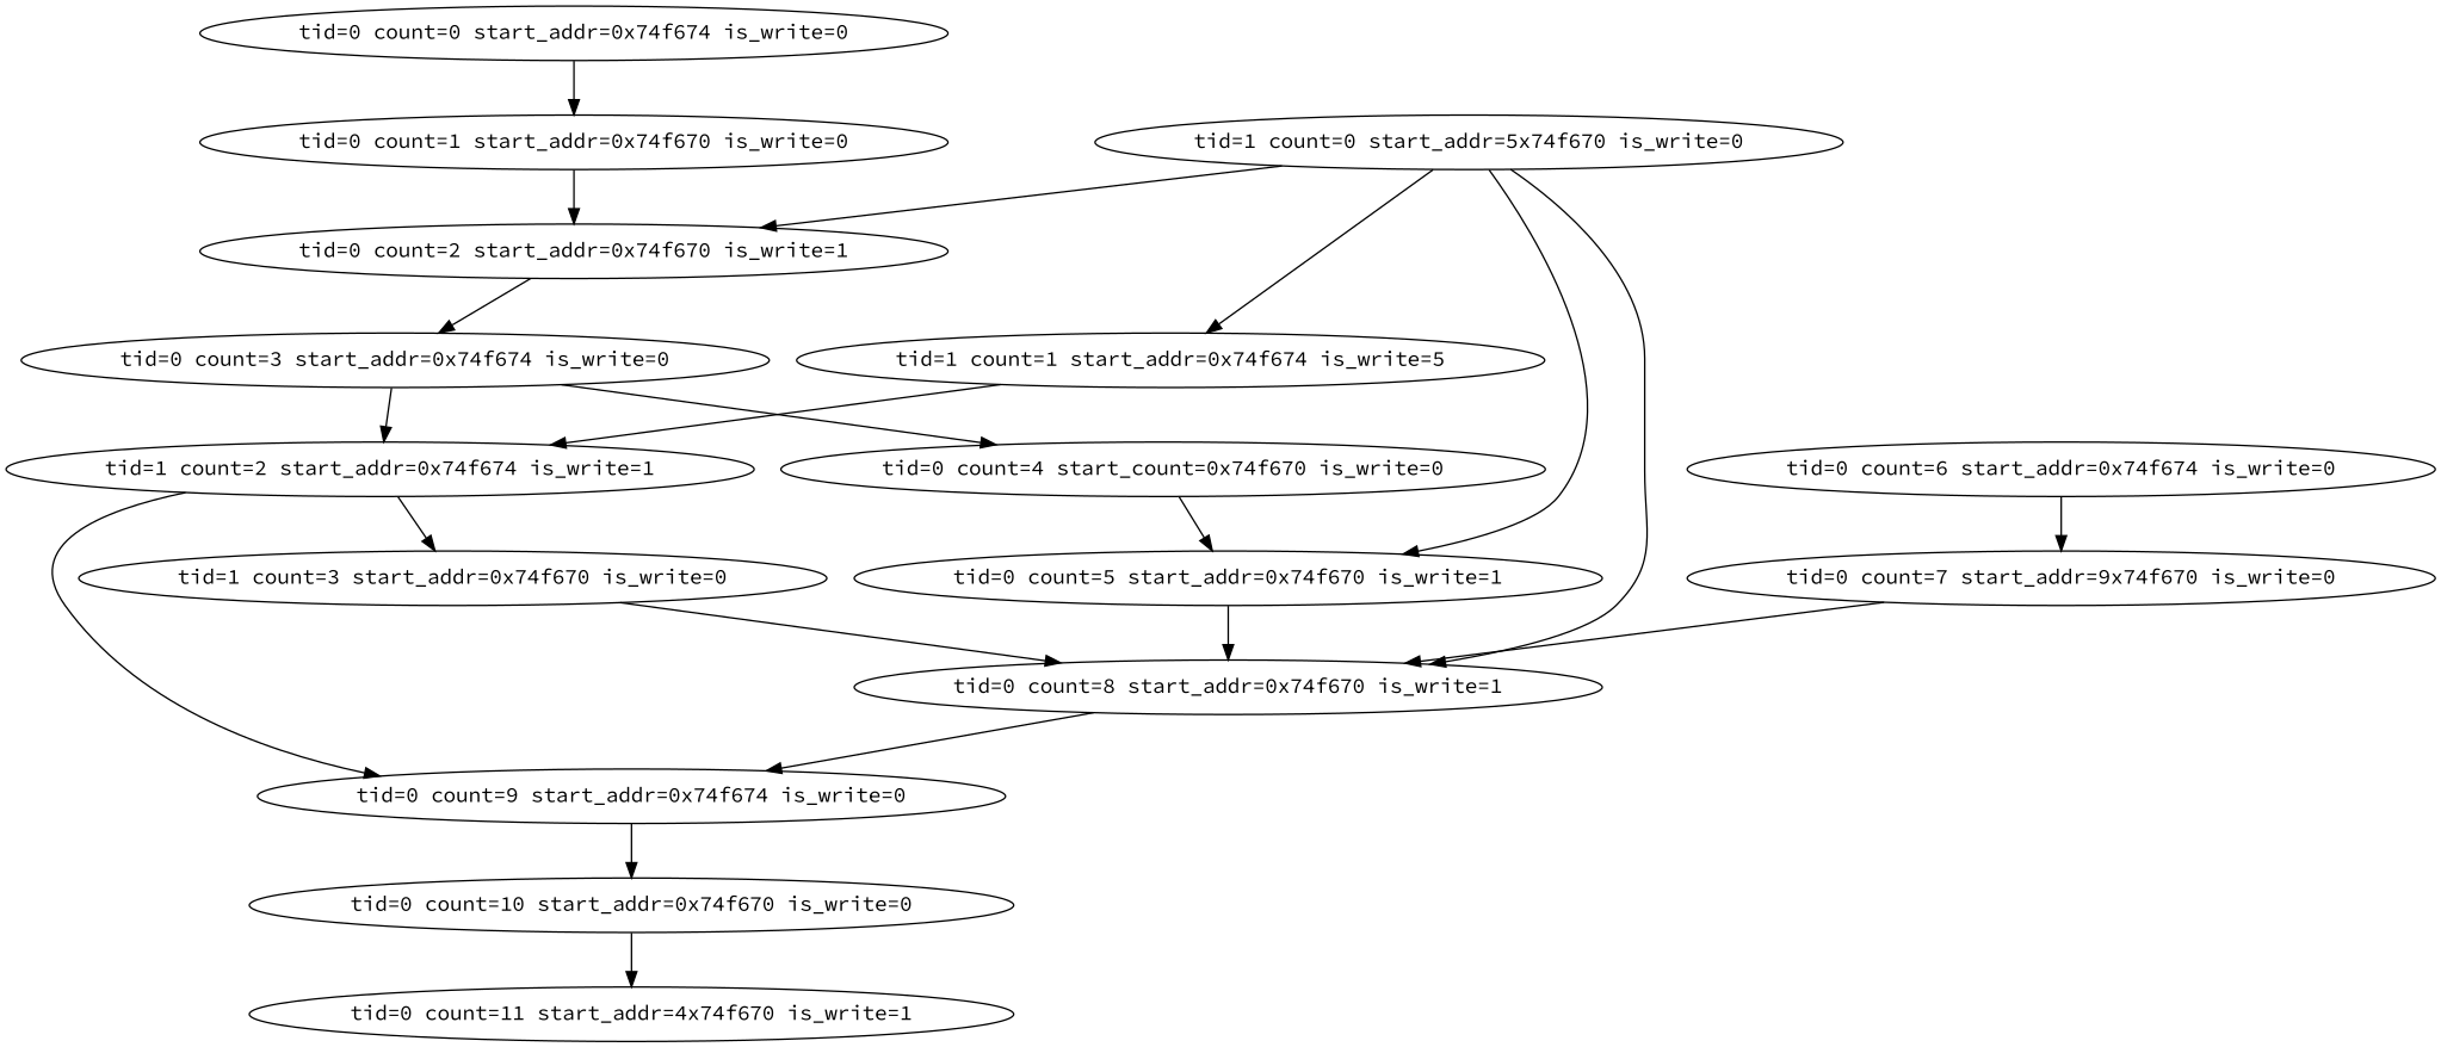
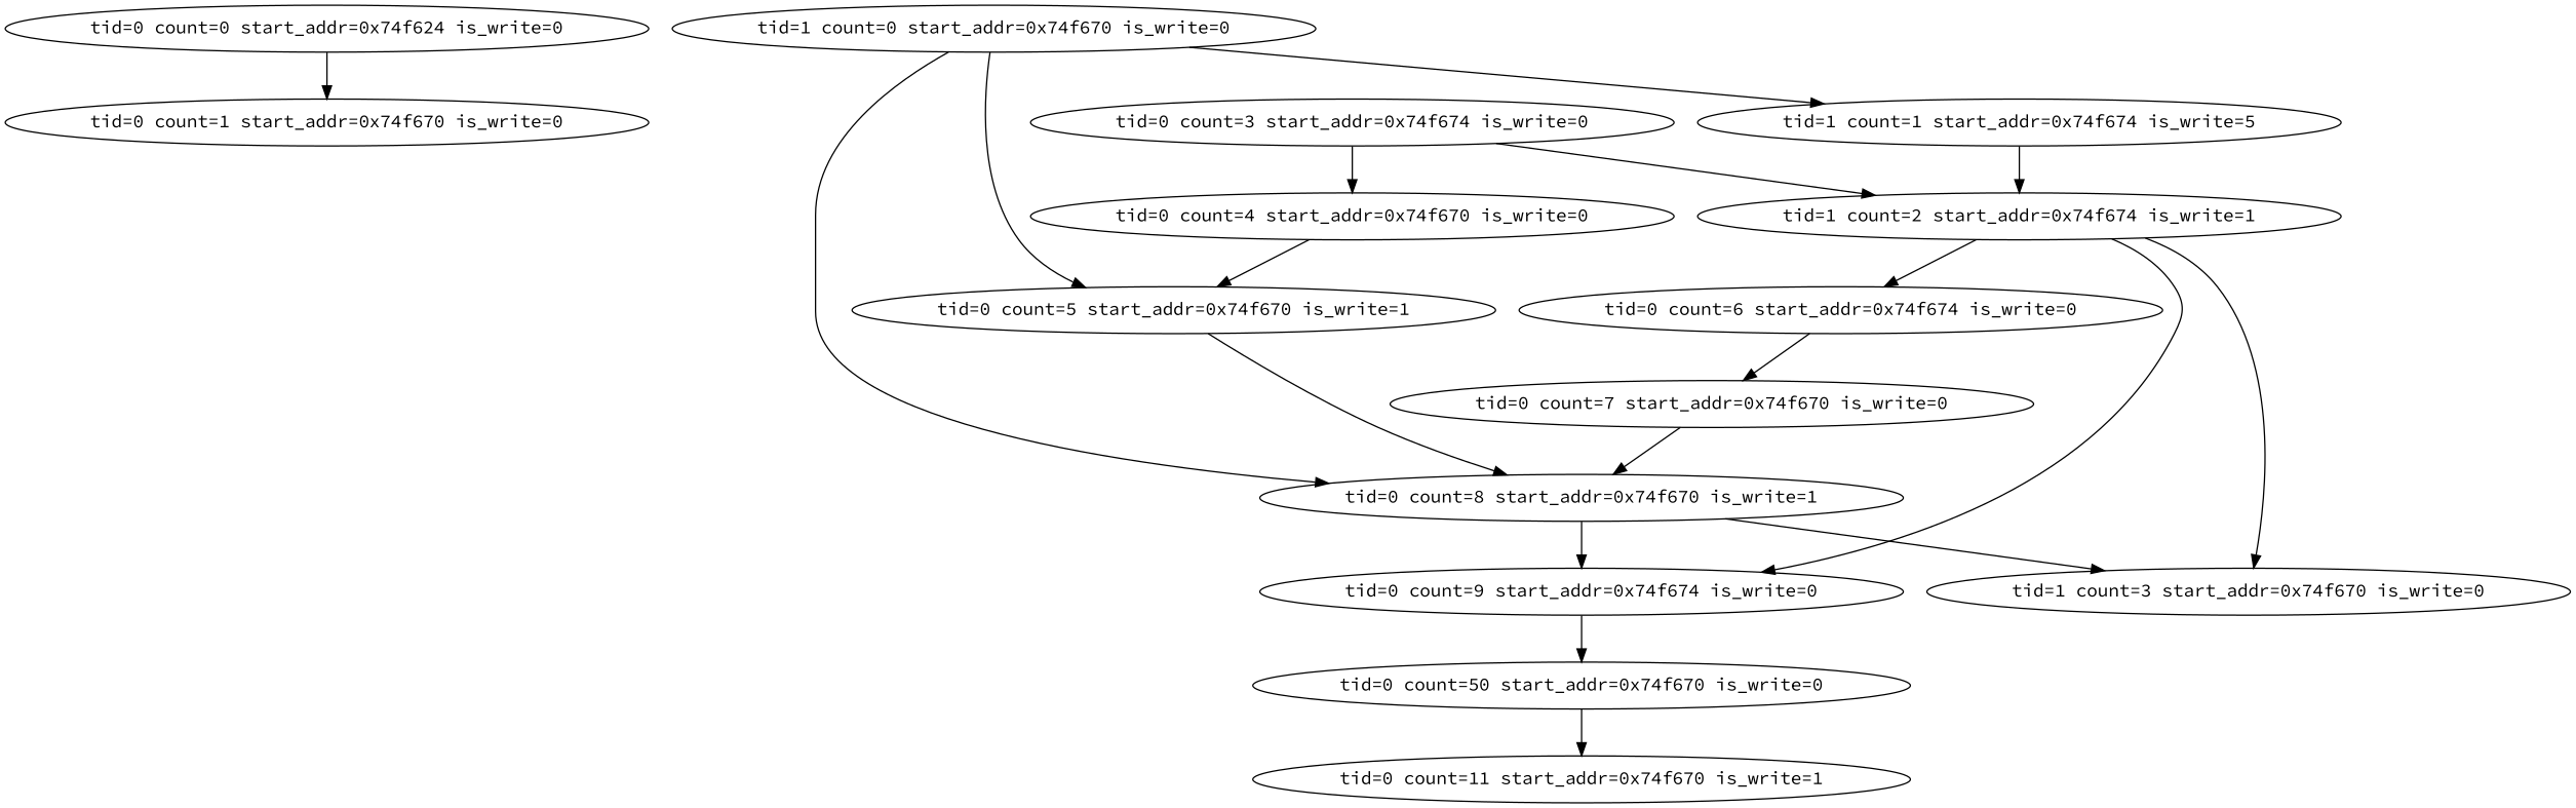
  digraph {
    fontname="Source Code Pro"
    node [count=0 fontname="Source Code Pro" is_write=0 start_addr="0x74f670" tid=0]
    edge [fontname="Source Code Pro"]
-   n1 [label="tid=0 count=0 start_addr=0x74f674 is_write=0" start_addr="0x74f674"]
+   n1 [label="tid=0 count=0 start_addr=0x74f624 is_write=0" start_addr="0x74f674"]
    n2 [count=1 label="tid=0 count=1 start_addr=0x74f670 is_write=0"]
-   n3 [count=2 is_write=1 label="tid=0 count=2 start_addr=0x74f670 is_write=1"]
    n4 [count=3 label="tid=0 count=3 start_addr=0x74f674 is_write=0" start_addr="0x74f674"]
-   n5 [count=4 label="tid=0 count=4 start_count=0x74f670 is_write=0"]
+   n5 [count=4 label="tid=0 count=4 start_addr=0x74f670 is_write=0"]
    n6 [count=2 is_write=1 label="tid=1 count=2 start_addr=0x74f674 is_write=1" start_addr="0x74f674" tid=1]
    n7 [count=5 is_write=1 label="tid=0 count=5 start_addr=0x74f670 is_write=1"]
    n8 [count=6 label="tid=0 count=6 start_addr=0x74f674 is_write=0" start_addr="0x74f674"]
    n9 [count=9 label="tid=0 count=9 start_addr=0x74f674 is_write=0" start_addr="0x74f674"]
    n10 [count=3 label="tid=1 count=3 start_addr=0x74f670 is_write=0" tid=1]
    n11 [count=8 is_write=1 label="tid=0 count=8 start_addr=0x74f670 is_write=1"]
-   n12 [count=7 label="tid=0 count=7 start_addr=9x74f670 is_write=0"]
-   n13 [count=10 label="tid=0 count=10 start_addr=0x74f670 is_write=0"]
-   n14 [count=11 is_write=1 label="tid=0 count=11 start_addr=4x74f670 is_write=1"]
-   n15 [label="tid=1 count=0 start_addr=5x74f670 is_write=0" tid=1]
+   n12 [count=7 label="tid=0 count=7 start_addr=0x74f670 is_write=0"]
+   n13 [count=10 label="tid=0 count=50 start_addr=0x74f670 is_write=0"]
+   n14 [count=11 is_write=1 label="tid=0 count=11 start_addr=0x74f670 is_write=1"]
+   n15 [label="tid=1 count=0 start_addr=0x74f670 is_write=0" tid=1]
    n16 [count=1 label="tid=1 count=1 start_addr=0x74f674 is_write=5" start_addr="0x74f674" tid=1]
    n1 -> n2
-   n2 -> n3
-   n3 -> n4
    n4 -> n5
    n4 -> n6
    n5 -> n7
+   n6 -> n8
    n6 -> n9
    n6 -> n10
    n7 -> n11
    n8 -> n12
    n9 -> n13
    n11 -> n9
-   n10 -> n11
+   n11 -> n10
    n12 -> n11
    n13 -> n14
-   n15 -> n3
    n15 -> n7
    n15 -> n11
    n15 -> n16
    n16 -> n6
  }
